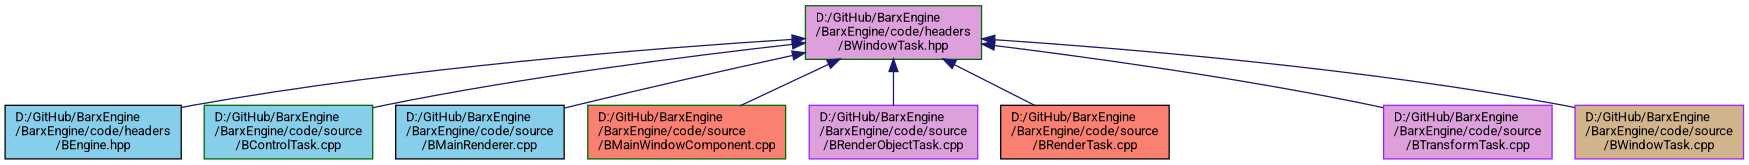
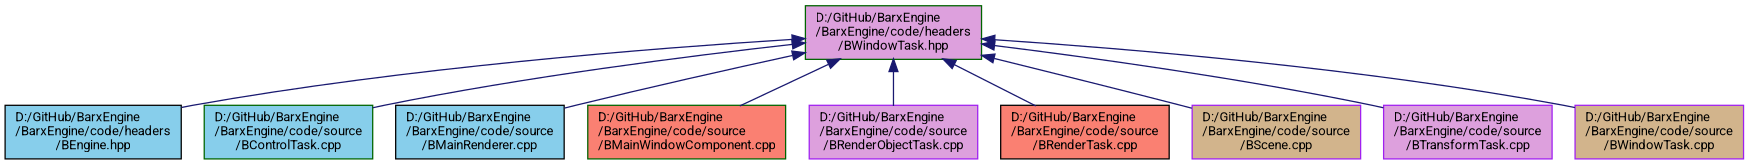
  digraph {
    fontname=Roboto
    node [color=purple fillcolor=plum fontname=Roboto fontsize=10 shape=record style=filled]
    edge [color=midnightblue dir=back fontname=Roboto fontsize=10 labelfontname=Helvetica labelfontsize=10 style=solid]
    n1 [color=darkgreen fontcolor=black height=0.2 label="D:/GitHub/BarxEngine\l/BarxEngine/code/headers\l/BWindowTask.hpp" width=0.4]
    n2 [color=black fillcolor=skyblue height=0.2 label="D:/GitHub/BarxEngine\l/BarxEngine/code/headers\l/BEngine.hpp" width=0.4]
    n3 [color=darkgreen fillcolor=skyblue height=0.2 label="D:/GitHub/BarxEngine\l/BarxEngine/code/source\l/BControlTask.cpp" width=0.4]
    n4 [color=black fillcolor=skyblue height=0.2 label="D:/GitHub/BarxEngine\l/BarxEngine/code/source\l/BMainRenderer.cpp" width=0.4]
    n5 [color=darkgreen fillcolor=salmon height=0.2 label="D:/GitHub/BarxEngine\l/BarxEngine/code/source\l/BMainWindowComponent.cpp" width=0.4]
    n6 [height=0.2 label="D:/GitHub/BarxEngine\l/BarxEngine/code/source\l/BRenderObjectTask.cpp" width=0.4]
    n7 [color=black fillcolor=salmon height=0.2 label="D:/GitHub/BarxEngine\l/BarxEngine/code/source\l/BRenderTask.cpp" width=0.4]
+   n8 [fillcolor=tan height=0.2 label="D:/GitHub/BarxEngine\l/BarxEngine/code/source\l/BScene.cpp" width=0.4]
    n9 [height=0.2 label="D:/GitHub/BarxEngine\l/BarxEngine/code/source\l/BTransformTask.cpp" width=0.4]
    n10 [fillcolor=tan height=0.2 label="D:/GitHub/BarxEngine\l/BarxEngine/code/source\l/BWindowTask.cpp" width=0.4]
    n1 -> n2
    n1 -> n3
    n1 -> n4
    n1 -> n5
    n1 -> n6
    n1 -> n7
+   n1 -> n8
    n1 -> n9
    n1 -> n10
  }
